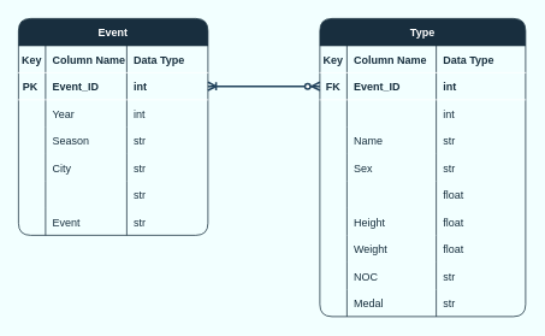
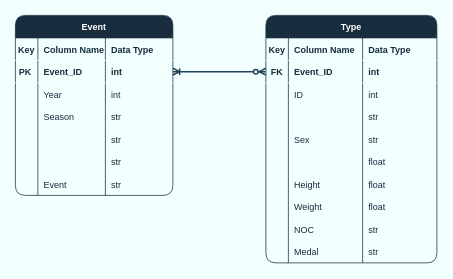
  <mxCell id="0" />
  <mxCell id="1" parent="0" />
  <mxCell id="2" value="Event" style="shape=table;startSize=30;container=1;collapsible=1;childLayout=tableLayout;fixedRows=1;rowLines=0;fontStyle=1;align=center;resizeLast=1;labelBackgroundColor=none;shadow=0;fillColor=#182E3E;strokeColor=#162e3d;rounded=1;verticalAlign=middle;fontColor=#FFFFFF;gradientColor=none;swimlaneFillColor=none;strokeWidth=1;" parent="1" vertex="1"><mxGeometry x="20" y="20" width="210" height="240" as="geometry" /></mxCell>
  <mxCell id="3" style="shape=partialRectangle;collapsible=0;dropTarget=0;pointerEvents=0;fillColor=none;top=0;left=0;bottom=1;right=0;points=[[0,0.5],[1,0.5]];portConstraint=eastwest;strokeColor=#FFFFFF;fontColor=#FFFFFF;rounded=1;labelBackgroundColor=none;" parent="2" vertex="1"><mxGeometry y="30" width="210" height="30" as="geometry" /></mxCell>
  <mxCell id="4" value="Key" style="shape=partialRectangle;connectable=0;fillColor=none;top=0;left=0;bottom=0;right=0;fontStyle=1;overflow=hidden;strokeColor=#FFFFFF;fontColor=#162e3d;rounded=1;labelBackgroundColor=none;" parent="3" vertex="1"><mxGeometry width="30" height="30" as="geometry"><mxRectangle width="30" height="30" as="alternateBounds" /></mxGeometry></mxCell>
  <mxCell id="5" value="Column Name" style="shape=partialRectangle;connectable=0;fillColor=none;top=0;left=0;bottom=0;right=0;align=left;spacingLeft=6;fontStyle=1;overflow=hidden;strokeColor=#FFFFFF;fontColor=#162e3d;rounded=1;labelBackgroundColor=none;" parent="3" vertex="1"><mxGeometry x="30" width="90" height="30" as="geometry"><mxRectangle width="90" height="30" as="alternateBounds" /></mxGeometry></mxCell>
  <mxCell id="6" value="Data Type" style="shape=partialRectangle;connectable=0;fillColor=none;top=0;left=0;bottom=0;right=0;align=left;spacingLeft=6;fontStyle=1;overflow=hidden;strokeColor=#FFFFFF;fontColor=#162e3d;rounded=1;labelBackgroundColor=none;" parent="3" vertex="1"><mxGeometry x="120" width="90" height="30" as="geometry"><mxRectangle width="90" height="30" as="alternateBounds" /></mxGeometry></mxCell>
  <mxCell id="7" value="" style="shape=partialRectangle;collapsible=0;dropTarget=0;pointerEvents=0;fillColor=none;top=0;left=0;bottom=1;right=0;points=[[0,0.5],[1,0.5]];portConstraint=eastwest;strokeColor=#FFFFFF;fontColor=#FFFFFF;rounded=1;labelBackgroundColor=none;" parent="2" vertex="1"><mxGeometry y="60" width="210" height="30" as="geometry" /></mxCell>
  <mxCell id="8" value="PK " style="shape=partialRectangle;connectable=0;fillColor=none;top=0;left=0;bottom=0;right=0;fontStyle=1;overflow=hidden;strokeColor=#FFFFFF;fontColor=#162e3d;rounded=1;labelBackgroundColor=none;" parent="7" vertex="1"><mxGeometry width="30" height="30" as="geometry"><mxRectangle width="30" height="30" as="alternateBounds" /></mxGeometry></mxCell>
  <mxCell id="9" value="Event_ID" style="shape=partialRectangle;connectable=0;fillColor=none;top=0;left=0;bottom=0;right=0;align=left;spacingLeft=6;fontStyle=1;overflow=hidden;strokeColor=#FFFFFF;fontColor=#162e3d;rounded=1;labelBackgroundColor=none;" parent="7" vertex="1"><mxGeometry x="30" width="90" height="30" as="geometry"><mxRectangle width="90" height="30" as="alternateBounds" /></mxGeometry></mxCell>
  <mxCell id="10" value="int" style="shape=partialRectangle;connectable=0;fillColor=none;top=0;left=0;bottom=0;right=0;align=left;spacingLeft=6;fontStyle=1;overflow=hidden;strokeColor=#FFFFFF;fontColor=#162e3d;rounded=1;labelBackgroundColor=none;" parent="7" vertex="1"><mxGeometry x="120" width="90" height="30" as="geometry"><mxRectangle width="90" height="30" as="alternateBounds" /></mxGeometry></mxCell>
  <mxCell id="11" value="" style="shape=partialRectangle;collapsible=0;dropTarget=0;pointerEvents=0;fillColor=none;top=0;left=0;bottom=0;right=0;points=[[0,0.5],[1,0.5]];portConstraint=eastwest;strokeColor=#FFFFFF;fontColor=#FFFFFF;rounded=1;labelBackgroundColor=none;" parent="2" vertex="1"><mxGeometry y="90" width="210" height="30" as="geometry" /></mxCell>
  <mxCell id="12" value="" style="shape=partialRectangle;connectable=0;fillColor=none;top=0;left=0;bottom=0;right=0;editable=1;overflow=hidden;strokeColor=#FFFFFF;fontColor=#FFFFFF;rounded=1;labelBackgroundColor=none;" parent="11" vertex="1"><mxGeometry width="30" height="30" as="geometry"><mxRectangle width="30" height="30" as="alternateBounds" /></mxGeometry></mxCell>
  <mxCell id="13" value="Year" style="shape=partialRectangle;connectable=0;fillColor=none;top=0;left=0;bottom=0;right=0;align=left;spacingLeft=6;overflow=hidden;strokeColor=#FFFFFF;fontColor=#162e3d;rounded=1;labelBackgroundColor=none;" parent="11" vertex="1"><mxGeometry x="30" width="90" height="30" as="geometry"><mxRectangle width="90" height="30" as="alternateBounds" /></mxGeometry></mxCell>
  <mxCell id="14" value="int" style="shape=partialRectangle;connectable=0;fillColor=none;top=0;left=0;bottom=0;right=0;align=left;spacingLeft=6;overflow=hidden;strokeColor=#FFFFFF;fontColor=#162e3d;rounded=1;labelBackgroundColor=none;" parent="11" vertex="1"><mxGeometry x="120" width="90" height="30" as="geometry"><mxRectangle width="90" height="30" as="alternateBounds" /></mxGeometry></mxCell>
  <mxCell id="15" value="" style="shape=partialRectangle;collapsible=0;dropTarget=0;pointerEvents=0;fillColor=none;top=0;left=0;bottom=0;right=0;points=[[0,0.5],[1,0.5]];portConstraint=eastwest;strokeColor=#FFFFFF;fontColor=#FFFFFF;rounded=1;labelBackgroundColor=none;" parent="2" vertex="1"><mxGeometry y="120" width="210" height="30" as="geometry" /></mxCell>
  <mxCell id="16" value="" style="shape=partialRectangle;connectable=0;fillColor=none;top=0;left=0;bottom=0;right=0;editable=1;overflow=hidden;strokeColor=#FFFFFF;fontColor=#FFFFFF;rounded=1;labelBackgroundColor=none;" parent="15" vertex="1"><mxGeometry width="30" height="30" as="geometry"><mxRectangle width="30" height="30" as="alternateBounds" /></mxGeometry></mxCell>
  <mxCell id="17" value="Season" style="shape=partialRectangle;connectable=0;fillColor=none;top=0;left=0;bottom=0;right=0;align=left;spacingLeft=6;overflow=hidden;strokeColor=#FFFFFF;fontColor=#162e3d;rounded=1;labelBackgroundColor=none;" parent="15" vertex="1"><mxGeometry x="30" width="90" height="30" as="geometry"><mxRectangle width="90" height="30" as="alternateBounds" /></mxGeometry></mxCell>
  <mxCell id="18" value="str" style="shape=partialRectangle;connectable=0;fillColor=none;top=0;left=0;bottom=0;right=0;align=left;spacingLeft=6;overflow=hidden;strokeColor=#FFFFFF;fontColor=#162e3d;rounded=1;labelBackgroundColor=none;" parent="15" vertex="1"><mxGeometry x="120" width="90" height="30" as="geometry"><mxRectangle width="90" height="30" as="alternateBounds" /></mxGeometry></mxCell>
  <mxCell id="19" style="shape=partialRectangle;collapsible=0;dropTarget=0;pointerEvents=0;fillColor=none;top=0;left=0;bottom=0;right=0;points=[[0,0.5],[1,0.5]];portConstraint=eastwest;strokeColor=#FFFFFF;fontColor=#FFFFFF;rounded=1;labelBackgroundColor=none;" parent="2" vertex="1"><mxGeometry y="150" width="210" height="30" as="geometry" /></mxCell>
  <mxCell id="20" style="shape=partialRectangle;connectable=0;fillColor=none;top=0;left=0;bottom=0;right=0;editable=1;overflow=hidden;strokeColor=#FFFFFF;fontColor=#FFFFFF;rounded=1;labelBackgroundColor=none;" parent="19" vertex="1"><mxGeometry width="30" height="30" as="geometry"><mxRectangle width="30" height="30" as="alternateBounds" /></mxGeometry></mxCell>
- <mxCell id="21" value="City" style="shape=partialRectangle;connectable=0;fillColor=none;top=0;left=0;bottom=0;right=0;align=left;spacingLeft=6;overflow=hidden;strokeColor=#FFFFFF;fontColor=#162e3d;rounded=1;labelBackgroundColor=none;" parent="19" vertex="1"><mxGeometry x="30" width="90" height="30" as="geometry"><mxRectangle width="90" height="30" as="alternateBounds" /></mxGeometry></mxCell>
  <mxCell id="22" value="str" style="shape=partialRectangle;connectable=0;fillColor=none;top=0;left=0;bottom=0;right=0;align=left;spacingLeft=6;overflow=hidden;strokeColor=#FFFFFF;fontColor=#162e3d;rounded=1;labelBackgroundColor=none;" parent="19" vertex="1"><mxGeometry x="120" width="90" height="30" as="geometry"><mxRectangle width="90" height="30" as="alternateBounds" /></mxGeometry></mxCell>
  <mxCell id="23" style="shape=partialRectangle;collapsible=0;dropTarget=0;pointerEvents=0;fillColor=none;top=0;left=0;bottom=0;right=0;points=[[0,0.5],[1,0.5]];portConstraint=eastwest;strokeColor=#FFFFFF;fontColor=#FFFFFF;rounded=1;labelBackgroundColor=none;" parent="2" vertex="1"><mxGeometry y="180" width="210" height="30" as="geometry" /></mxCell>
  <mxCell id="24" style="shape=partialRectangle;connectable=0;fillColor=none;top=0;left=0;bottom=0;right=0;editable=1;overflow=hidden;strokeColor=#FFFFFF;fontColor=#FFFFFF;rounded=1;labelBackgroundColor=none;" parent="23" vertex="1"><mxGeometry width="30" height="30" as="geometry"><mxRectangle width="30" height="30" as="alternateBounds" /></mxGeometry></mxCell>
  <mxCell id="25" value="str" style="shape=partialRectangle;connectable=0;fillColor=none;top=0;left=0;bottom=0;right=0;align=left;spacingLeft=6;overflow=hidden;strokeColor=#FFFFFF;fontColor=#162e3d;rounded=1;labelBackgroundColor=none;" parent="23" vertex="1"><mxGeometry x="120" width="90" height="30" as="geometry"><mxRectangle width="90" height="30" as="alternateBounds" /></mxGeometry></mxCell>
  <mxCell id="26" style="shape=partialRectangle;collapsible=0;dropTarget=0;pointerEvents=0;fillColor=none;top=0;left=0;bottom=0;right=0;points=[[0,0.5],[1,0.5]];portConstraint=eastwest;strokeColor=#FFFFFF;fontColor=#FFFFFF;rounded=1;labelBackgroundColor=none;" parent="2" vertex="1"><mxGeometry y="210" width="210" height="30" as="geometry" /></mxCell>
  <mxCell id="27" style="shape=partialRectangle;connectable=0;fillColor=none;top=0;left=0;bottom=0;right=0;editable=1;overflow=hidden;strokeColor=#FFFFFF;fontColor=#FFFFFF;rounded=1;labelBackgroundColor=none;" parent="26" vertex="1"><mxGeometry width="30" height="30" as="geometry"><mxRectangle width="30" height="30" as="alternateBounds" /></mxGeometry></mxCell>
  <mxCell id="28" value="Event" style="shape=partialRectangle;connectable=0;fillColor=none;top=0;left=0;bottom=0;right=0;align=left;spacingLeft=6;overflow=hidden;strokeColor=#FFFFFF;fontColor=#162e3d;rounded=1;labelBackgroundColor=none;" parent="26" vertex="1"><mxGeometry x="30" width="90" height="30" as="geometry"><mxRectangle width="90" height="30" as="alternateBounds" /></mxGeometry></mxCell>
  <mxCell id="29" value="str" style="shape=partialRectangle;connectable=0;fillColor=none;top=0;left=0;bottom=0;right=0;align=left;spacingLeft=6;overflow=hidden;strokeColor=#FFFFFF;fontColor=#162e3d;rounded=1;labelBackgroundColor=none;" parent="26" vertex="1"><mxGeometry x="120" width="90" height="30" as="geometry"><mxRectangle width="90" height="30" as="alternateBounds" /></mxGeometry></mxCell>
  <mxCell id="30" value="Type" style="shape=table;startSize=30;container=1;collapsible=1;childLayout=tableLayout;fixedRows=1;rowLines=0;fontStyle=1;align=center;resizeLast=1;labelBackgroundColor=none;shadow=0;fillColor=#182E3E;strokeColor=#162e3d;rounded=1;verticalAlign=middle;fontColor=#FFFFFF;" parent="1" vertex="1"><mxGeometry x="354" y="20" width="228" height="330" as="geometry" /></mxCell>
  <mxCell id="31" style="shape=partialRectangle;collapsible=0;dropTarget=0;pointerEvents=0;fillColor=none;top=0;left=0;bottom=1;right=0;points=[[0,0.5],[1,0.5]];portConstraint=eastwest;strokeColor=#FFFFFF;fontColor=#FFFFFF;rounded=1;labelBackgroundColor=none;" parent="30" vertex="1"><mxGeometry y="30" width="228" height="30" as="geometry" /></mxCell>
  <mxCell id="32" value="Key" style="shape=partialRectangle;connectable=0;fillColor=none;top=0;left=0;bottom=0;right=0;fontStyle=1;overflow=hidden;strokeColor=#FFFFFF;fontColor=#162e3d;rounded=1;labelBackgroundColor=none;" parent="31" vertex="1"><mxGeometry width="30" height="30" as="geometry"><mxRectangle width="30" height="30" as="alternateBounds" /></mxGeometry></mxCell>
  <mxCell id="33" value="Column Name" style="shape=partialRectangle;connectable=0;fillColor=none;top=0;left=0;bottom=0;right=0;align=left;spacingLeft=6;fontStyle=1;overflow=hidden;strokeColor=#FFFFFF;fontColor=#162e3d;rounded=1;labelBackgroundColor=none;" parent="31" vertex="1"><mxGeometry x="30" width="99" height="30" as="geometry"><mxRectangle width="99" height="30" as="alternateBounds" /></mxGeometry></mxCell>
  <mxCell id="34" value="Data Type" style="shape=partialRectangle;connectable=0;fillColor=none;top=0;left=0;bottom=0;right=0;align=left;spacingLeft=6;fontStyle=1;overflow=hidden;strokeColor=#FFFFFF;fontColor=#162e3d;rounded=1;labelBackgroundColor=none;" parent="31" vertex="1"><mxGeometry x="129" width="99" height="30" as="geometry"><mxRectangle width="99" height="30" as="alternateBounds" /></mxGeometry></mxCell>
  <mxCell id="35" value="" style="shape=partialRectangle;collapsible=0;dropTarget=0;pointerEvents=0;fillColor=none;top=0;left=0;bottom=1;right=0;points=[[0,0.5],[1,0.5]];portConstraint=eastwest;strokeColor=#FFFFFF;fontColor=#FFFFFF;rounded=1;labelBackgroundColor=none;" parent="30" vertex="1"><mxGeometry y="60" width="228" height="30" as="geometry" /></mxCell>
  <mxCell id="36" value="FK" style="shape=partialRectangle;connectable=0;fillColor=none;top=0;left=0;bottom=0;right=0;fontStyle=1;overflow=hidden;strokeColor=#FFFFFF;fontColor=#162e3d;rounded=1;labelBackgroundColor=none;" parent="35" vertex="1"><mxGeometry width="30" height="30" as="geometry"><mxRectangle width="30" height="30" as="alternateBounds" /></mxGeometry></mxCell>
  <mxCell id="37" value="Event_ID" style="shape=partialRectangle;connectable=0;fillColor=none;top=0;left=0;bottom=0;right=0;align=left;spacingLeft=6;fontStyle=1;overflow=hidden;strokeColor=#FFFFFF;fontColor=#162e3d;rounded=1;labelBackgroundColor=none;" parent="35" vertex="1"><mxGeometry x="30" width="99" height="30" as="geometry"><mxRectangle width="99" height="30" as="alternateBounds" /></mxGeometry></mxCell>
  <mxCell id="38" value="int" style="shape=partialRectangle;connectable=0;fillColor=none;top=0;left=0;bottom=0;right=0;align=left;spacingLeft=6;fontStyle=1;overflow=hidden;strokeColor=#FFFFFF;fontColor=#162e3d;rounded=1;labelBackgroundColor=none;" parent="35" vertex="1"><mxGeometry x="129" width="99" height="30" as="geometry"><mxRectangle width="99" height="30" as="alternateBounds" /></mxGeometry></mxCell>
  <mxCell id="39" value="" style="shape=partialRectangle;collapsible=0;dropTarget=0;pointerEvents=0;fillColor=none;top=0;left=0;bottom=0;right=0;points=[[0,0.5],[1,0.5]];portConstraint=eastwest;strokeColor=#FFFFFF;fontColor=#FFFFFF;rounded=1;labelBackgroundColor=none;" parent="30" vertex="1"><mxGeometry y="90" width="228" height="30" as="geometry" /></mxCell>
  <mxCell id="40" value="" style="shape=partialRectangle;connectable=0;fillColor=none;top=0;left=0;bottom=0;right=0;editable=1;overflow=hidden;strokeColor=#FFFFFF;fontColor=#FFFFFF;rounded=1;labelBackgroundColor=none;" parent="39" vertex="1"><mxGeometry width="30" height="30" as="geometry"><mxRectangle width="30" height="30" as="alternateBounds" /></mxGeometry></mxCell>
+ <mxCell id="41" value="ID" style="shape=partialRectangle;connectable=0;fillColor=none;top=0;left=0;bottom=0;right=0;align=left;spacingLeft=6;overflow=hidden;strokeColor=#FFFFFF;fontColor=#162e3d;rounded=1;labelBackgroundColor=none;" parent="39" vertex="1"><mxGeometry x="30" width="99" height="30" as="geometry"><mxRectangle width="99" height="30" as="alternateBounds" /></mxGeometry></mxCell>
  <mxCell id="42" value="int" style="shape=partialRectangle;connectable=0;fillColor=none;top=0;left=0;bottom=0;right=0;align=left;spacingLeft=6;overflow=hidden;strokeColor=#FFFFFF;fontColor=#162e3d;rounded=1;labelBackgroundColor=none;" parent="39" vertex="1"><mxGeometry x="129" width="99" height="30" as="geometry"><mxRectangle width="99" height="30" as="alternateBounds" /></mxGeometry></mxCell>
  <mxCell id="43" style="shape=partialRectangle;collapsible=0;dropTarget=0;pointerEvents=0;fillColor=none;top=0;left=0;bottom=0;right=0;points=[[0,0.5],[1,0.5]];portConstraint=eastwest;strokeColor=#FFFFFF;fontColor=#FFFFFF;rounded=1;labelBackgroundColor=none;" parent="30" vertex="1"><mxGeometry y="120" width="228" height="30" as="geometry" /></mxCell>
  <mxCell id="44" style="shape=partialRectangle;connectable=0;fillColor=none;top=0;left=0;bottom=0;right=0;editable=1;overflow=hidden;strokeColor=#FFFFFF;fontColor=#FFFFFF;rounded=1;labelBackgroundColor=none;" parent="43" vertex="1"><mxGeometry width="30" height="30" as="geometry"><mxRectangle width="30" height="30" as="alternateBounds" /></mxGeometry></mxCell>
- <mxCell id="45" value="Name" style="shape=partialRectangle;connectable=0;fillColor=none;top=0;left=0;bottom=0;right=0;align=left;spacingLeft=6;overflow=hidden;strokeColor=#FFFFFF;fontColor=#162e3d;rounded=1;labelBackgroundColor=none;" parent="43" vertex="1"><mxGeometry x="30" width="99" height="30" as="geometry"><mxRectangle width="99" height="30" as="alternateBounds" /></mxGeometry></mxCell>
  <mxCell id="46" value="str" style="shape=partialRectangle;connectable=0;fillColor=none;top=0;left=0;bottom=0;right=0;align=left;spacingLeft=6;overflow=hidden;strokeColor=#FFFFFF;fontColor=#162e3d;rounded=1;labelBackgroundColor=none;" parent="43" vertex="1"><mxGeometry x="129" width="99" height="30" as="geometry"><mxRectangle width="99" height="30" as="alternateBounds" /></mxGeometry></mxCell>
  <mxCell id="47" style="shape=partialRectangle;collapsible=0;dropTarget=0;pointerEvents=0;fillColor=none;top=0;left=0;bottom=0;right=0;points=[[0,0.5],[1,0.5]];portConstraint=eastwest;strokeColor=#FFFFFF;fontColor=#FFFFFF;rounded=1;labelBackgroundColor=none;" parent="30" vertex="1"><mxGeometry y="150" width="228" height="30" as="geometry" /></mxCell>
  <mxCell id="48" style="shape=partialRectangle;connectable=0;fillColor=none;top=0;left=0;bottom=0;right=0;editable=1;overflow=hidden;strokeColor=#FFFFFF;fontColor=#FFFFFF;rounded=1;labelBackgroundColor=none;" parent="47" vertex="1"><mxGeometry width="30" height="30" as="geometry"><mxRectangle width="30" height="30" as="alternateBounds" /></mxGeometry></mxCell>
  <mxCell id="49" value="Sex" style="shape=partialRectangle;connectable=0;fillColor=none;top=0;left=0;bottom=0;right=0;align=left;spacingLeft=6;overflow=hidden;strokeColor=#FFFFFF;fontColor=#162e3d;rounded=1;labelBackgroundColor=none;" parent="47" vertex="1"><mxGeometry x="30" width="99" height="30" as="geometry"><mxRectangle width="99" height="30" as="alternateBounds" /></mxGeometry></mxCell>
  <mxCell id="50" value="str" style="shape=partialRectangle;connectable=0;fillColor=none;top=0;left=0;bottom=0;right=0;align=left;spacingLeft=6;overflow=hidden;strokeColor=#FFFFFF;fontColor=#162e3d;rounded=1;labelBackgroundColor=none;" parent="47" vertex="1"><mxGeometry x="129" width="99" height="30" as="geometry"><mxRectangle width="99" height="30" as="alternateBounds" /></mxGeometry></mxCell>
  <mxCell id="51" style="shape=partialRectangle;collapsible=0;dropTarget=0;pointerEvents=0;fillColor=none;top=0;left=0;bottom=0;right=0;points=[[0,0.5],[1,0.5]];portConstraint=eastwest;strokeColor=#FFFFFF;fontColor=#FFFFFF;rounded=1;labelBackgroundColor=none;" parent="30" vertex="1"><mxGeometry y="180" width="228" height="30" as="geometry" /></mxCell>
  <mxCell id="52" style="shape=partialRectangle;connectable=0;fillColor=none;top=0;left=0;bottom=0;right=0;editable=1;overflow=hidden;strokeColor=#FFFFFF;fontColor=#FFFFFF;rounded=1;labelBackgroundColor=none;" parent="51" vertex="1"><mxGeometry width="30" height="30" as="geometry"><mxRectangle width="30" height="30" as="alternateBounds" /></mxGeometry></mxCell>
  <mxCell id="53" value="float" style="shape=partialRectangle;connectable=0;fillColor=none;top=0;left=0;bottom=0;right=0;align=left;spacingLeft=6;overflow=hidden;strokeColor=#FFFFFF;fontColor=#162e3d;rounded=1;labelBackgroundColor=none;" parent="51" vertex="1"><mxGeometry x="129" width="99" height="30" as="geometry"><mxRectangle width="99" height="30" as="alternateBounds" /></mxGeometry></mxCell>
  <mxCell id="54" style="shape=partialRectangle;collapsible=0;dropTarget=0;pointerEvents=0;fillColor=none;top=0;left=0;bottom=0;right=0;points=[[0,0.5],[1,0.5]];portConstraint=eastwest;strokeColor=#FFFFFF;fontColor=#FFFFFF;rounded=1;labelBackgroundColor=none;" parent="30" vertex="1"><mxGeometry y="210" width="228" height="30" as="geometry" /></mxCell>
  <mxCell id="55" style="shape=partialRectangle;connectable=0;fillColor=none;top=0;left=0;bottom=0;right=0;editable=1;overflow=hidden;strokeColor=#FFFFFF;fontColor=#FFFFFF;rounded=1;labelBackgroundColor=none;" parent="54" vertex="1"><mxGeometry width="30" height="30" as="geometry"><mxRectangle width="30" height="30" as="alternateBounds" /></mxGeometry></mxCell>
  <mxCell id="56" value="Height" style="shape=partialRectangle;connectable=0;fillColor=none;top=0;left=0;bottom=0;right=0;align=left;spacingLeft=6;overflow=hidden;strokeColor=#FFFFFF;fontColor=#162e3d;rounded=1;labelBackgroundColor=none;" parent="54" vertex="1"><mxGeometry x="30" width="99" height="30" as="geometry"><mxRectangle width="99" height="30" as="alternateBounds" /></mxGeometry></mxCell>
  <mxCell id="57" value="float" style="shape=partialRectangle;connectable=0;fillColor=none;top=0;left=0;bottom=0;right=0;align=left;spacingLeft=6;overflow=hidden;strokeColor=#FFFFFF;fontColor=#162e3d;rounded=1;labelBackgroundColor=none;" parent="54" vertex="1"><mxGeometry x="129" width="99" height="30" as="geometry"><mxRectangle width="99" height="30" as="alternateBounds" /></mxGeometry></mxCell>
  <mxCell id="58" value="" style="shape=partialRectangle;collapsible=0;dropTarget=0;pointerEvents=0;fillColor=none;top=0;left=0;bottom=0;right=0;points=[[0,0.5],[1,0.5]];portConstraint=eastwest;strokeColor=#FFFFFF;fontColor=#FFFFFF;rounded=1;labelBackgroundColor=none;" parent="30" vertex="1"><mxGeometry y="240" width="228" height="30" as="geometry" /></mxCell>
  <mxCell id="59" value="" style="shape=partialRectangle;connectable=0;fillColor=none;top=0;left=0;bottom=0;right=0;editable=1;overflow=hidden;strokeColor=#FFFFFF;fontColor=#FFFFFF;rounded=1;labelBackgroundColor=none;" parent="58" vertex="1"><mxGeometry width="30" height="30" as="geometry"><mxRectangle width="30" height="30" as="alternateBounds" /></mxGeometry></mxCell>
  <mxCell id="60" value="Weight" style="shape=partialRectangle;connectable=0;fillColor=none;top=0;left=0;bottom=0;right=0;align=left;spacingLeft=6;overflow=hidden;strokeColor=#FFFFFF;fontColor=#162e3d;rounded=1;labelBackgroundColor=none;" parent="58" vertex="1"><mxGeometry x="30" width="99" height="30" as="geometry"><mxRectangle width="99" height="30" as="alternateBounds" /></mxGeometry></mxCell>
  <mxCell id="61" value="float" style="shape=partialRectangle;connectable=0;fillColor=none;top=0;left=0;bottom=0;right=0;align=left;spacingLeft=6;overflow=hidden;strokeColor=#FFFFFF;fontColor=#162e3d;rounded=1;labelBackgroundColor=none;" parent="58" vertex="1"><mxGeometry x="129" width="99" height="30" as="geometry"><mxRectangle width="99" height="30" as="alternateBounds" /></mxGeometry></mxCell>
  <mxCell id="62" value="" style="shape=partialRectangle;collapsible=0;dropTarget=0;pointerEvents=0;fillColor=none;top=0;left=0;bottom=0;right=0;points=[[0,0.5],[1,0.5]];portConstraint=eastwest;strokeColor=#FFFFFF;fontColor=#FFFFFF;rounded=1;labelBackgroundColor=none;" parent="30" vertex="1"><mxGeometry y="270" width="228" height="30" as="geometry" /></mxCell>
  <mxCell id="63" value="" style="shape=partialRectangle;connectable=0;fillColor=none;top=0;left=0;bottom=0;right=0;editable=1;overflow=hidden;strokeColor=#FFFFFF;fontColor=#FFFFFF;rounded=1;labelBackgroundColor=none;" parent="62" vertex="1"><mxGeometry width="30" height="30" as="geometry"><mxRectangle width="30" height="30" as="alternateBounds" /></mxGeometry></mxCell>
  <mxCell id="64" value="NOC" style="shape=partialRectangle;connectable=0;fillColor=none;top=0;left=0;bottom=0;right=0;align=left;spacingLeft=6;overflow=hidden;strokeColor=#FFFFFF;fontColor=#162e3d;rounded=1;labelBackgroundColor=none;" parent="62" vertex="1"><mxGeometry x="30" width="99" height="30" as="geometry"><mxRectangle width="99" height="30" as="alternateBounds" /></mxGeometry></mxCell>
  <mxCell id="65" value="str" style="shape=partialRectangle;connectable=0;fillColor=none;top=0;left=0;bottom=0;right=0;align=left;spacingLeft=6;overflow=hidden;strokeColor=#FFFFFF;fontColor=#162e3d;rounded=1;labelBackgroundColor=none;" parent="62" vertex="1"><mxGeometry x="129" width="99" height="30" as="geometry"><mxRectangle width="99" height="30" as="alternateBounds" /></mxGeometry></mxCell>
  <mxCell id="66" style="shape=partialRectangle;collapsible=0;dropTarget=0;pointerEvents=0;fillColor=none;top=0;left=0;bottom=0;right=0;points=[[0,0.5],[1,0.5]];portConstraint=eastwest;strokeColor=#FFFFFF;fontColor=#FFFFFF;rounded=1;labelBackgroundColor=none;" parent="30" vertex="1"><mxGeometry y="300" width="228" height="30" as="geometry" /></mxCell>
  <mxCell id="67" style="shape=partialRectangle;connectable=0;fillColor=none;top=0;left=0;bottom=0;right=0;editable=1;overflow=hidden;strokeColor=#FFFFFF;fontColor=#FFFFFF;rounded=1;labelBackgroundColor=none;" parent="66" vertex="1"><mxGeometry width="30" height="30" as="geometry"><mxRectangle width="30" height="30" as="alternateBounds" /></mxGeometry></mxCell>
  <mxCell id="68" value="Medal" style="shape=partialRectangle;connectable=0;fillColor=none;top=0;left=0;bottom=0;right=0;align=left;spacingLeft=6;overflow=hidden;strokeColor=#FFFFFF;fontColor=#162e3d;rounded=1;labelBackgroundColor=none;" parent="66" vertex="1"><mxGeometry x="30" width="99" height="30" as="geometry"><mxRectangle width="99" height="30" as="alternateBounds" /></mxGeometry></mxCell>
  <mxCell id="69" value="str" style="shape=partialRectangle;connectable=0;fillColor=none;top=0;left=0;bottom=0;right=0;align=left;spacingLeft=6;overflow=hidden;strokeColor=#FFFFFF;fontColor=#162e3d;rounded=1;labelBackgroundColor=none;" parent="66" vertex="1"><mxGeometry x="129" width="99" height="30" as="geometry"><mxRectangle width="99" height="30" as="alternateBounds" /></mxGeometry></mxCell>
  <mxCell id="70" value="" style="edgeStyle=entityRelationEdgeStyle;fontSize=12;html=1;endArrow=ERoneToMany;startArrow=ERzeroToMany;rounded=0;entryX=1;entryY=0.5;entryDx=0;entryDy=0;exitX=0;exitY=0.5;exitDx=0;exitDy=0;labelBackgroundColor=none;strokeColor=#23445D;fontColor=default;strokeWidth=2;targetPerimeterSpacing=0;endSize=6;startSize=6;sourcePerimeterSpacing=0;" parent="1" source="35" target="7" edge="1"><mxGeometry width="100" height="100" relative="1" as="geometry"><mxPoint x="230" y="410" as="sourcePoint" /><mxPoint x="130" y="510" as="targetPoint" /></mxGeometry></mxCell>
